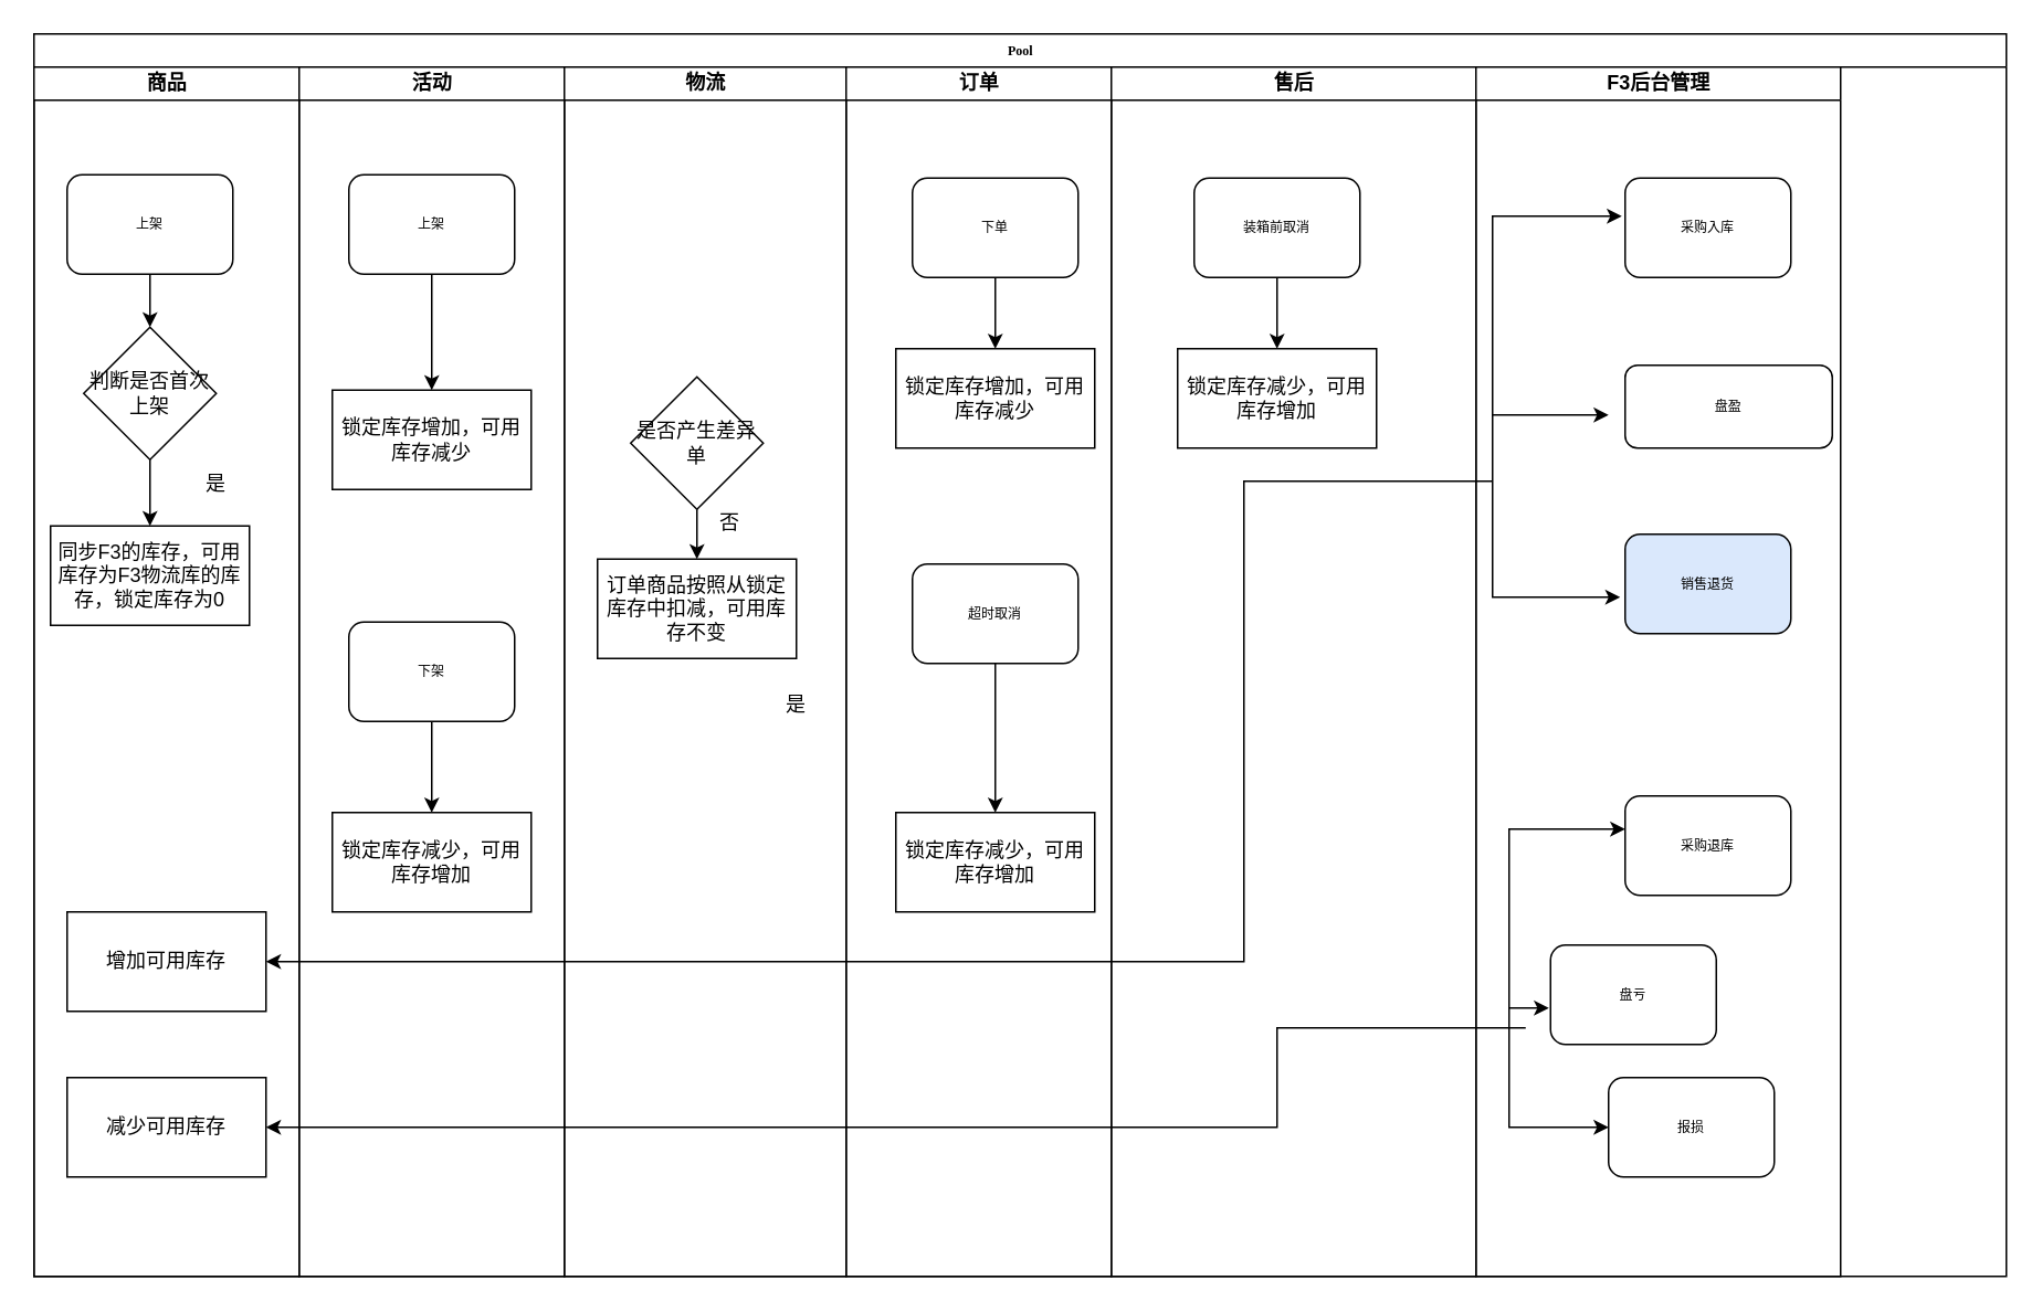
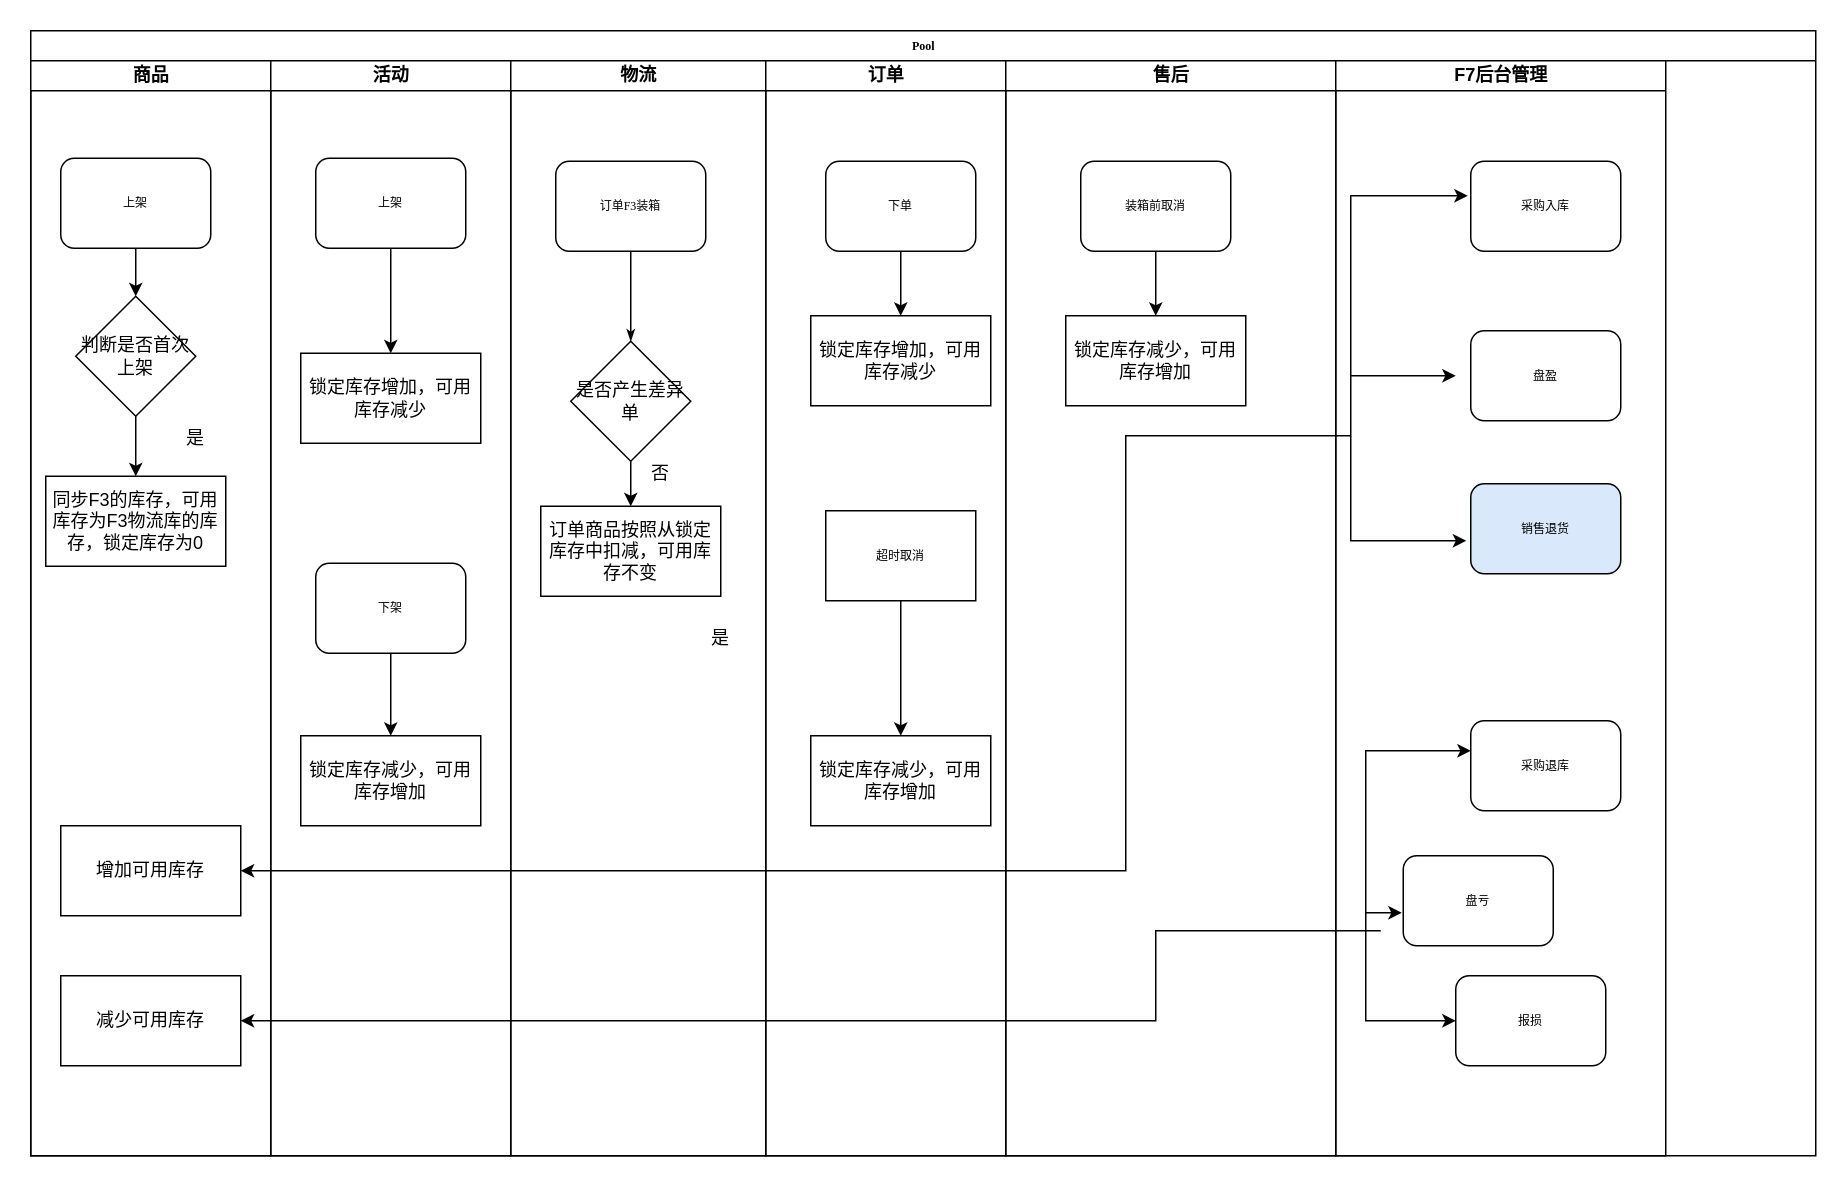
  <mxCell id="0" />
  <mxCell id="1" parent="0" />
  <mxCell id="2" value="Pool" style="swimlane;html=1;childLayout=stackLayout;startSize=20;rounded=0;shadow=0;labelBackgroundColor=none;strokeWidth=1;fontFamily=Verdana;fontSize=8;align=center;" parent="1" vertex="1"><mxGeometry x="20" y="20" width="1190" height="750" as="geometry" /></mxCell>
  <mxCell id="3" value="商品" style="swimlane;html=1;startSize=20;" parent="2" vertex="1"><mxGeometry y="20" width="160" height="730" as="geometry" /></mxCell>
  <mxCell id="4" value="" style="edgeStyle=orthogonalEdgeStyle;rounded=0;orthogonalLoop=1;jettySize=auto;html=1;" edge="1" parent="3" source="5" target="7"><mxGeometry relative="1" as="geometry" /></mxCell>
  <mxCell id="5" value="上架" style="rounded=1;whiteSpace=wrap;html=1;shadow=0;labelBackgroundColor=none;strokeWidth=1;fontFamily=Verdana;fontSize=8;align=center;" parent="3" vertex="1"><mxGeometry x="20" y="65" width="100" height="60" as="geometry" /></mxCell>
  <mxCell id="6" value="" style="edgeStyle=orthogonalEdgeStyle;rounded=0;orthogonalLoop=1;jettySize=auto;html=1;" edge="1" parent="3" source="7" target="8"><mxGeometry relative="1" as="geometry" /></mxCell>
  <mxCell id="7" value="判断是否首次上架" style="rhombus;whiteSpace=wrap;html=1;" vertex="1" parent="3"><mxGeometry x="30" y="157" width="80" height="80" as="geometry" /></mxCell>
  <mxCell id="8" value="同步F3的库存，可用库存为F3物流库的库存，锁定库存为0" style="rounded=0;whiteSpace=wrap;html=1;" vertex="1" parent="3"><mxGeometry x="10" y="277" width="120" height="60" as="geometry" /></mxCell>
  <mxCell id="9" value="是" style="text;html=1;strokeColor=none;fillColor=none;align=center;verticalAlign=middle;whiteSpace=wrap;rounded=0;" vertex="1" parent="3"><mxGeometry x="80" y="237" width="60" height="30" as="geometry" /></mxCell>
  <mxCell id="10" value="增加可用库存" style="rounded=0;whiteSpace=wrap;html=1;" vertex="1" parent="3"><mxGeometry x="20" y="510" width="120" height="60" as="geometry" /></mxCell>
  <mxCell id="11" value="减少可用库存" style="rounded=0;whiteSpace=wrap;html=1;" vertex="1" parent="3"><mxGeometry x="20" y="610" width="120" height="60" as="geometry" /></mxCell>
  <mxCell id="12" value="" style="endArrow=classic;html=1;rounded=0;entryX=1;entryY=0.5;entryDx=0;entryDy=0;" edge="1" parent="3" target="10"><mxGeometry width="50" height="50" relative="1" as="geometry"><mxPoint x="880" y="250" as="sourcePoint" /><mxPoint x="140" y="530" as="targetPoint" /><Array as="points"><mxPoint x="730" y="250" /><mxPoint x="730" y="540" /></Array></mxGeometry></mxCell>
  <mxCell id="13" value="活动" style="swimlane;html=1;startSize=20;" parent="2" vertex="1"><mxGeometry x="160" y="20" width="160" height="730" as="geometry" /></mxCell>
  <mxCell id="14" value="" style="edgeStyle=orthogonalEdgeStyle;rounded=0;orthogonalLoop=1;jettySize=auto;html=1;" edge="1" parent="13" source="15" target="18"><mxGeometry relative="1" as="geometry" /></mxCell>
  <mxCell id="15" value="上架" style="rounded=1;whiteSpace=wrap;html=1;shadow=0;labelBackgroundColor=none;strokeWidth=1;fontFamily=Verdana;fontSize=8;align=center;" parent="13" vertex="1"><mxGeometry x="30" y="65" width="100" height="60" as="geometry" /></mxCell>
  <mxCell id="16" value="" style="edgeStyle=orthogonalEdgeStyle;rounded=0;orthogonalLoop=1;jettySize=auto;html=1;" edge="1" parent="13" source="17" target="19"><mxGeometry relative="1" as="geometry" /></mxCell>
  <mxCell id="17" value="下架" style="rounded=1;whiteSpace=wrap;html=1;shadow=0;labelBackgroundColor=none;strokeWidth=1;fontFamily=Verdana;fontSize=8;align=center;" vertex="1" parent="13"><mxGeometry x="30" y="335" width="100" height="60" as="geometry" /></mxCell>
  <mxCell id="18" value="锁定库存增加，可用库存减少" style="rounded=0;whiteSpace=wrap;html=1;" vertex="1" parent="13"><mxGeometry x="20" y="195" width="120" height="60" as="geometry" /></mxCell>
  <mxCell id="19" value="锁定库存减少，可用库存增加" style="rounded=0;whiteSpace=wrap;html=1;" vertex="1" parent="13"><mxGeometry x="20" y="450" width="120" height="60" as="geometry" /></mxCell>
  <mxCell id="20" value="物流" style="swimlane;html=1;startSize=20;" parent="2" vertex="1"><mxGeometry x="320" y="20" width="170" height="730" as="geometry" /></mxCell>
+ <mxCell id="21" value="订单F3装箱" style="rounded=1;whiteSpace=wrap;html=1;shadow=0;labelBackgroundColor=none;strokeWidth=1;fontFamily=Verdana;fontSize=8;align=center;" parent="20" vertex="1"><mxGeometry x="30" y="67" width="100" height="60" as="geometry" /></mxCell>
+ <mxCell id="22" style="edgeStyle=orthogonalEdgeStyle;rounded=1;html=1;labelBackgroundColor=none;startArrow=none;startFill=0;startSize=5;endArrow=classicThin;endFill=1;endSize=5;jettySize=auto;orthogonalLoop=1;strokeWidth=1;fontFamily=Verdana;fontSize=8;entryX=0.5;entryY=0;entryDx=0;entryDy=0;" parent="20" source="21" target="24" edge="1"><mxGeometry relative="1" as="geometry"><mxPoint x="80" y="240" as="targetPoint" /></mxGeometry></mxCell>
  <mxCell id="23" value="" style="edgeStyle=orthogonalEdgeStyle;rounded=0;orthogonalLoop=1;jettySize=auto;html=1;" edge="1" parent="20" source="24" target="25"><mxGeometry relative="1" as="geometry" /></mxCell>
  <mxCell id="24" value="是否产生差异单" style="rhombus;whiteSpace=wrap;html=1;" vertex="1" parent="20"><mxGeometry x="40" y="187" width="80" height="80" as="geometry" /></mxCell>
  <mxCell id="25" value="订单商品按照从锁定库存中扣减，可用库存不变" style="rounded=0;whiteSpace=wrap;html=1;" vertex="1" parent="20"><mxGeometry x="20" y="297" width="120" height="60" as="geometry" /></mxCell>
  <mxCell id="26" value="否" style="text;html=1;strokeColor=none;fillColor=none;align=center;verticalAlign=middle;whiteSpace=wrap;rounded=0;" vertex="1" parent="20"><mxGeometry x="70" y="260" width="60" height="30" as="geometry" /></mxCell>
  <mxCell id="27" value="是" style="text;html=1;strokeColor=none;fillColor=none;align=center;verticalAlign=middle;whiteSpace=wrap;rounded=0;" vertex="1" parent="20"><mxGeometry x="110" y="370" width="60" height="30" as="geometry" /></mxCell>
  <mxCell id="28" value="订单" style="swimlane;html=1;startSize=20;" parent="2" vertex="1"><mxGeometry x="490" y="20" width="160" height="730" as="geometry"><mxRectangle x="480" y="20" width="40" height="730" as="alternateBounds" /></mxGeometry></mxCell>
  <mxCell id="29" value="" style="edgeStyle=orthogonalEdgeStyle;rounded=0;orthogonalLoop=1;jettySize=auto;html=1;" edge="1" parent="28" source="30" target="33"><mxGeometry relative="1" as="geometry" /></mxCell>
  <mxCell id="30" value="下单" style="rounded=1;whiteSpace=wrap;html=1;shadow=0;labelBackgroundColor=none;strokeWidth=1;fontFamily=Verdana;fontSize=8;align=center;" parent="28" vertex="1"><mxGeometry x="40" y="67" width="100" height="60" as="geometry" /></mxCell>
  <mxCell id="31" value="" style="edgeStyle=orthogonalEdgeStyle;rounded=0;orthogonalLoop=1;jettySize=auto;html=1;" edge="1" parent="28" source="32" target="34"><mxGeometry relative="1" as="geometry" /></mxCell>
- <mxCell id="32" value="超时取消" style="rounded=1;whiteSpace=wrap;html=1;shadow=0;labelBackgroundColor=none;strokeWidth=1;fontFamily=Verdana;fontSize=8;align=center;" vertex="1" parent="28"><mxGeometry x="40" y="300" width="100" height="60" as="geometry" /></mxCell>
+ <mxCell id="32" value="超时取消" style="whiteSpace=wrap;html=1;shadow=0;labelBackgroundColor=none;strokeWidth=1;fontFamily=Verdana;fontSize=8;align=center;rounded=0;" vertex="1" parent="28"><mxGeometry x="40" y="300" width="100" height="60" as="geometry" /></mxCell>
  <mxCell id="33" value="锁定库存增加，可用库存减少" style="rounded=0;whiteSpace=wrap;html=1;" vertex="1" parent="28"><mxGeometry x="30" y="170" width="120" height="60" as="geometry" /></mxCell>
  <mxCell id="34" value="锁定库存减少，可用库存增加" style="rounded=0;whiteSpace=wrap;html=1;" vertex="1" parent="28"><mxGeometry x="30" y="450" width="120" height="60" as="geometry" /></mxCell>
  <mxCell id="35" value="售后" style="swimlane;html=1;startSize=20;" parent="2" vertex="1"><mxGeometry x="650" y="20" width="220" height="730" as="geometry" /></mxCell>
  <mxCell id="36" value="" style="edgeStyle=orthogonalEdgeStyle;rounded=0;orthogonalLoop=1;jettySize=auto;html=1;" edge="1" parent="35" source="37" target="38"><mxGeometry relative="1" as="geometry" /></mxCell>
  <mxCell id="37" value="装箱前取消" style="rounded=1;whiteSpace=wrap;html=1;shadow=0;labelBackgroundColor=none;strokeWidth=1;fontFamily=Verdana;fontSize=8;align=center;" vertex="1" parent="35"><mxGeometry x="50" y="67" width="100" height="60" as="geometry" /></mxCell>
  <mxCell id="38" value="锁定库存减少，可用库存增加" style="rounded=0;whiteSpace=wrap;html=1;" vertex="1" parent="35"><mxGeometry x="40" y="170" width="120" height="60" as="geometry" /></mxCell>
  <mxCell id="39" value="" style="endArrow=classic;html=1;rounded=0;entryX=1;entryY=0.5;entryDx=0;entryDy=0;" edge="1" parent="35" target="11"><mxGeometry width="50" height="50" relative="1" as="geometry"><mxPoint x="250" y="580" as="sourcePoint" /><mxPoint x="-490" y="870" as="targetPoint" /><Array as="points"><mxPoint x="100" y="580" /><mxPoint x="100" y="640" /></Array></mxGeometry></mxCell>
- <mxCell id="40" value="F3后台管理" style="swimlane;html=1;startSize=20;" vertex="1" parent="2"><mxGeometry x="870" y="20" width="220" height="730" as="geometry" /></mxCell>
+ <mxCell id="40" value="F7后台管理" style="swimlane;html=1;startSize=20;" vertex="1" parent="2"><mxGeometry x="870" y="20" width="220" height="730" as="geometry" /></mxCell>
  <mxCell id="41" value="采购入库" style="rounded=1;whiteSpace=wrap;html=1;shadow=0;labelBackgroundColor=none;strokeWidth=1;fontFamily=Verdana;fontSize=8;align=center;" vertex="1" parent="40"><mxGeometry x="90" y="67" width="100" height="60" as="geometry" /></mxCell>
- <mxCell id="42" value="盘盈" style="rounded=1;whiteSpace=wrap;html=1;shadow=0;labelBackgroundColor=none;strokeWidth=1;fontFamily=Verdana;fontSize=8;align=center;" vertex="1" parent="40"><mxGeometry x="90" y="180" width="125" height="50" as="geometry" /></mxCell>
+ <mxCell id="42" value="盘盈" style="rounded=1;whiteSpace=wrap;html=1;shadow=0;labelBackgroundColor=none;strokeWidth=1;fontFamily=Verdana;fontSize=8;align=center;" vertex="1" parent="40"><mxGeometry x="90" y="180" width="100" height="60" as="geometry" /></mxCell>
  <mxCell id="43" value="报损" style="rounded=1;whiteSpace=wrap;html=1;shadow=0;labelBackgroundColor=none;strokeWidth=1;fontFamily=Verdana;fontSize=8;align=center;" vertex="1" parent="40"><mxGeometry x="80" y="610" width="100" height="60" as="geometry" /></mxCell>
  <mxCell id="44" value="采购退库" style="rounded=1;whiteSpace=wrap;html=1;shadow=0;labelBackgroundColor=none;strokeWidth=1;fontFamily=Verdana;fontSize=8;align=center;" vertex="1" parent="40"><mxGeometry x="90" y="440" width="100" height="60" as="geometry" /></mxCell>
  <mxCell id="45" value="盘亏" style="rounded=1;whiteSpace=wrap;html=1;shadow=0;labelBackgroundColor=none;strokeWidth=1;fontFamily=Verdana;fontSize=8;align=center;" vertex="1" parent="40"><mxGeometry x="45" y="530" width="100" height="60" as="geometry" /></mxCell>
  <mxCell id="46" value="销售退货" style="rounded=1;whiteSpace=wrap;html=1;shadow=0;labelBackgroundColor=none;strokeWidth=1;fontFamily=Verdana;fontSize=8;align=center;fillColor=#dae8fc;" vertex="1" parent="40"><mxGeometry x="90" y="282" width="100" height="60" as="geometry" /></mxCell>
  <mxCell id="47" value="" style="endArrow=classic;startArrow=classic;html=1;rounded=0;exitX=-0.03;exitY=0.633;exitDx=0;exitDy=0;entryX=-0.02;entryY=0.383;entryDx=0;entryDy=0;entryPerimeter=0;exitPerimeter=0;" edge="1" parent="40" source="46" target="41"><mxGeometry width="50" height="50" relative="1" as="geometry"><mxPoint x="80" y="140" as="sourcePoint" /><mxPoint x="20" y="90" as="targetPoint" /><Array as="points"><mxPoint x="10" y="320" /><mxPoint x="10" y="90" /></Array></mxGeometry></mxCell>
  <mxCell id="48" value="" style="endArrow=classic;html=1;rounded=0;" edge="1" parent="40"><mxGeometry width="50" height="50" relative="1" as="geometry"><mxPoint x="10" y="210" as="sourcePoint" /><mxPoint x="80" y="210" as="targetPoint" /></mxGeometry></mxCell>
  <mxCell id="49" value="" style="endArrow=classic;startArrow=classic;html=1;rounded=0;exitX=0;exitY=0.5;exitDx=0;exitDy=0;entryX=-0.02;entryY=0.383;entryDx=0;entryDy=0;entryPerimeter=0;" edge="1" parent="40" source="43"><mxGeometry width="50" height="50" relative="1" as="geometry"><mxPoint x="89" y="690" as="sourcePoint" /><mxPoint x="90" y="460" as="targetPoint" /><Array as="points"><mxPoint x="60" y="640" /><mxPoint x="20" y="640" /><mxPoint x="20" y="460" /></Array></mxGeometry></mxCell>
  <mxCell id="50" value="" style="endArrow=classic;html=1;rounded=0;entryX=-0.01;entryY=0.633;entryDx=0;entryDy=0;entryPerimeter=0;" edge="1" parent="40" target="45"><mxGeometry width="50" height="50" relative="1" as="geometry"><mxPoint x="20" y="568" as="sourcePoint" /><mxPoint x="82" y="580" as="targetPoint" /></mxGeometry></mxCell>
